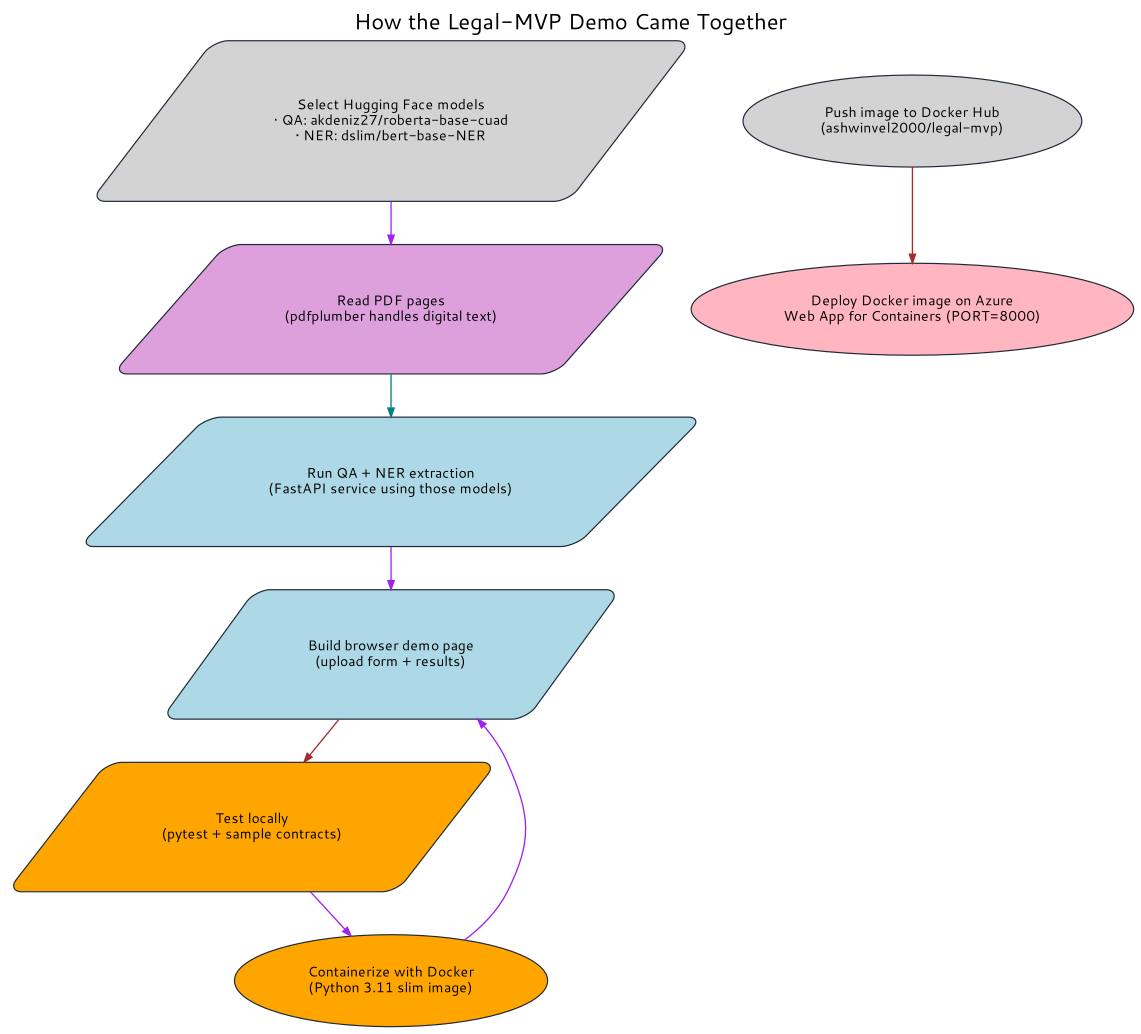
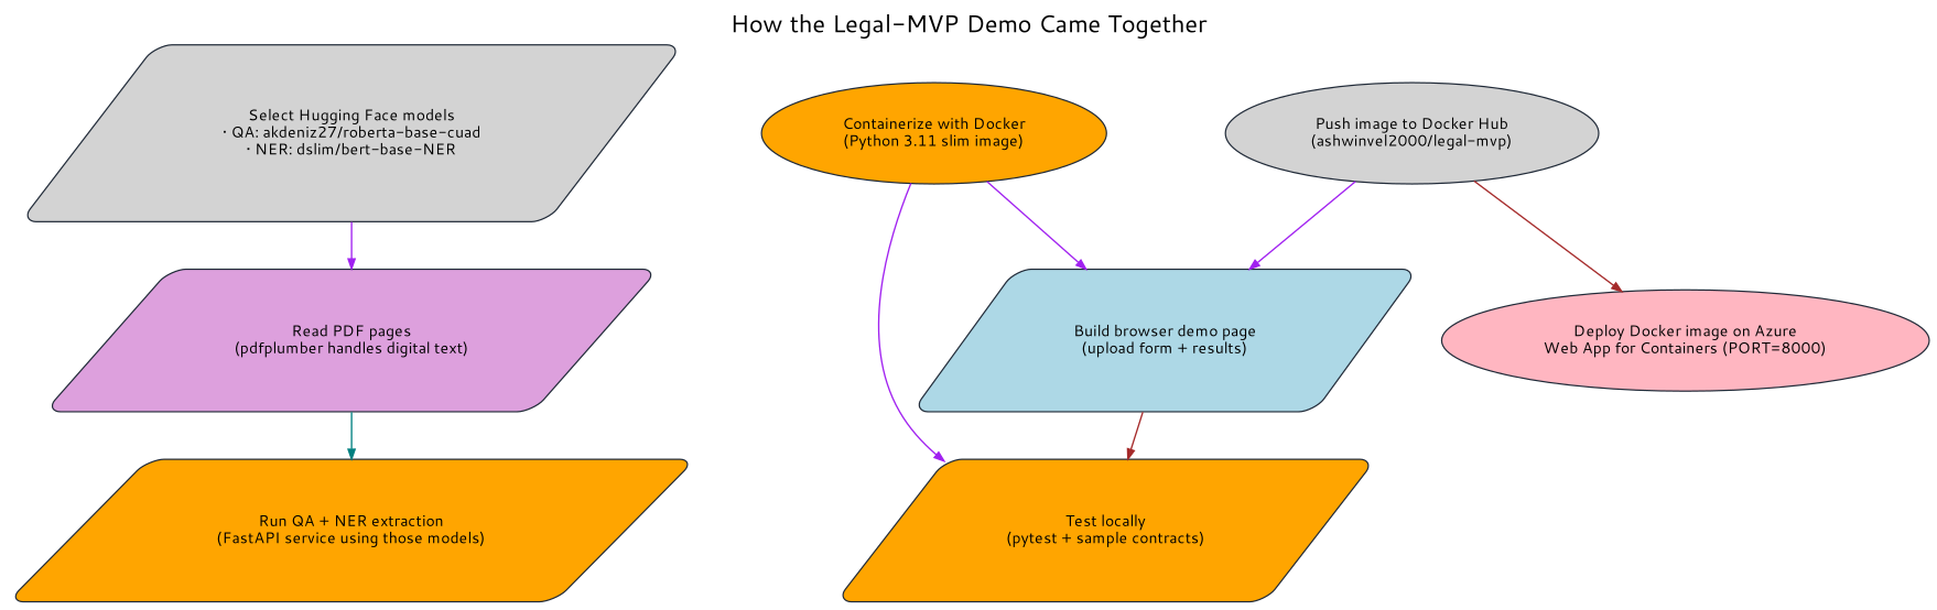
  digraph {
    bgcolor=white
    fontname="Segoe UI"
    fontsize=18
    label="How the Legal-MVP Demo Came Together"
    labelloc=t
    node [color="#1f2937" fillcolor=lightgrey fontname="Segoe UI" fontsize=12 margin="0.32,0.2" shape=parallelogram style="rounded,filled"]
    edge [arrowsize=0.75 color=purple penwidth=1.1 style=solid]
    n1 [height=0 label="Select Hugging Face models\n• QA: akdeniz27/roberta-base-cuad\n• NER: dslim/bert-base-NER" width=0]
    n2 [fillcolor=plum height=0 label="Read PDF pages\n(pdfplumber handles digital text)" width=0]
-   n3 [fillcolor=lightblue height=0 label="Run QA + NER extraction\n(FastAPI service using those models)" width=0]
+   n3 [fillcolor=orange height=0 label="Run QA + NER extraction\n(FastAPI service using those models)" width=0]
    n4 [fillcolor=lightblue height=0 label="Build browser demo page\n(upload form + results)" width=0]
    n5 [fillcolor=orange height=0 label="Test locally\n(pytest + sample contracts)" width=0]
    n6 [fillcolor=orange height=0 label="Containerize with Docker\n(Python 3.11 slim image)" shape=ellipse width=0]
    n7 [height=0 label="Push image to Docker Hub\n(ashwinvel2000/legal-mvp)" shape=ellipse width=0]
    n8 [fillcolor=lightpink height=0 label="Deploy Docker image on Azure\nWeb App for Containers (PORT=8000)" shape=ellipse width=0]
    n1 -> n2
    n2 -> n3 [color=teal]
-   n3 -> n4 [style=bold]
+   n7 -> n4 [style=bold]
    n4 -> n5 [color=brown style=bold]
-   n5 -> n6
+   n6 -> n5
    n6 -> n4 [style=bold]
    n7 -> n8 [color=brown]
  }
